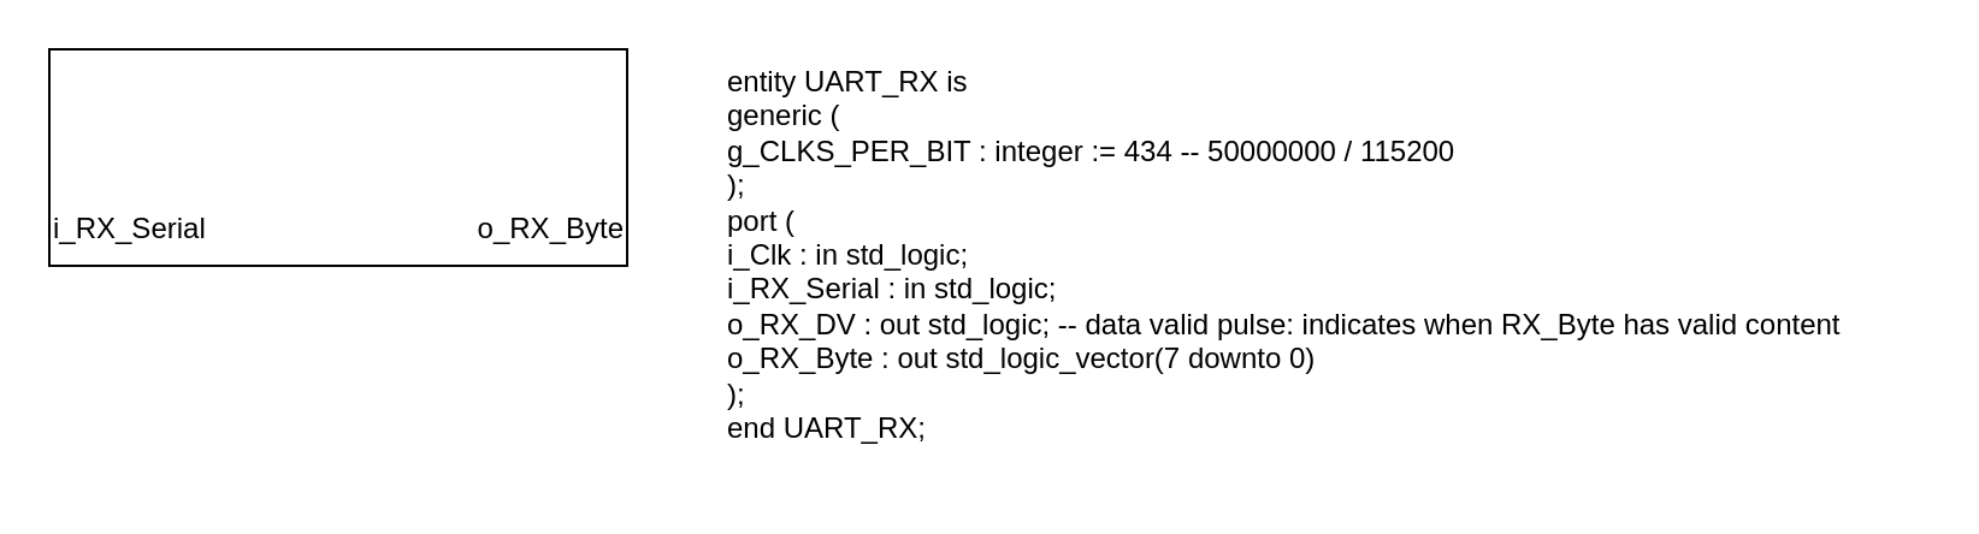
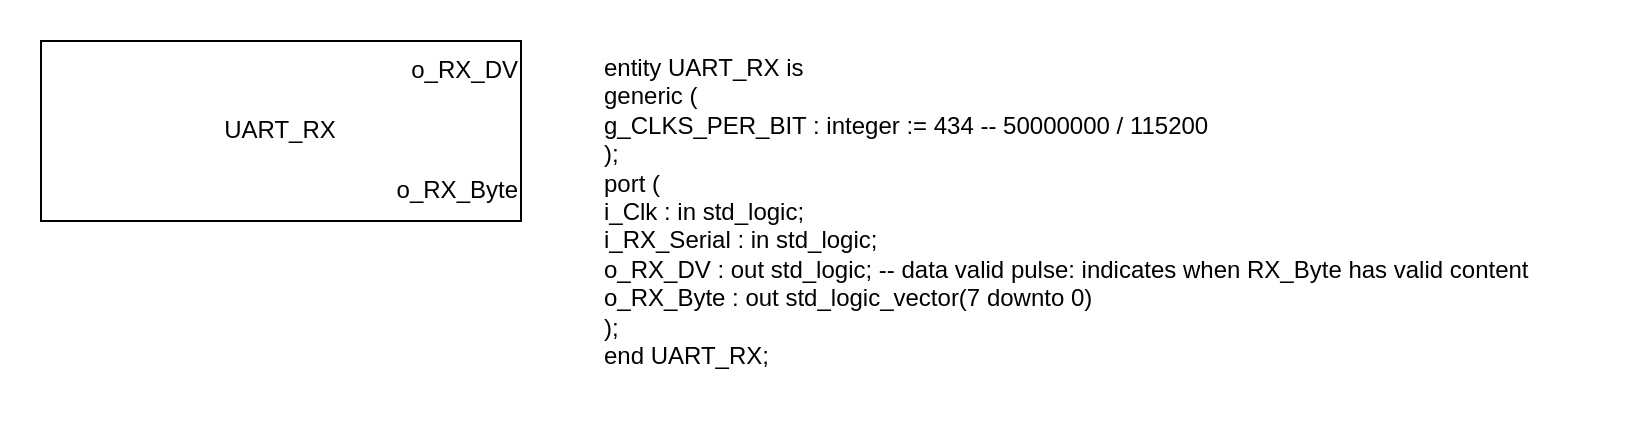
  <mxCell id="0" />
  <mxCell id="1" parent="0" />
  <mxCell id="2" value="" style="rounded=0;whiteSpace=wrap;html=1;" vertex="1" parent="1"><mxGeometry x="20" y="20" width="240" height="90" as="geometry" /></mxCell>
- <mxCell id="3" value="i_RX_Serial" style="text;html=1;align=left;verticalAlign=middle;resizable=0;points=[];autosize=1;strokeColor=none;fillColor=none;" vertex="1" parent="1"><mxGeometry x="20" y="80" width="90" height="30" as="geometry" /></mxCell>
+ <mxCell id="4" value="o_RX_DV" style="text;html=1;align=right;verticalAlign=middle;resizable=0;points=[];autosize=1;strokeColor=none;fillColor=none;" vertex="1" parent="1"><mxGeometry x="180" y="20" width="80" height="30" as="geometry" /></mxCell>
  <mxCell id="5" value="o_RX_Byte" style="text;html=1;align=right;verticalAlign=middle;resizable=0;points=[];autosize=1;strokeColor=none;fillColor=none;" vertex="1" parent="1"><mxGeometry x="180" y="80" width="80" height="30" as="geometry" /></mxCell>
+ <mxCell id="6" value="UART_RX" style="text;html=1;strokeColor=none;fillColor=none;align=center;verticalAlign=middle;whiteSpace=wrap;rounded=0;" vertex="1" parent="1"><mxGeometry x="110" y="50" width="60" height="30" as="geometry" /></mxCell>
  <mxCell id="7" value="entity UART_RX is&#10;  generic (&#10;    g_CLKS_PER_BIT : integer := 434 -- 50000000 / 115200&#10;    );&#10;  port (&#10;    i_Clk       : in  std_logic;&#10;    i_RX_Serial : in  std_logic;&#10;    o_RX_DV     : out std_logic; -- data valid pulse: indicates when RX_Byte has valid content&#10;    o_RX_Byte   : out std_logic_vector(7 downto 0)&#10;    );&#10;end UART_RX;" style="text;whiteSpace=wrap;html=1;" vertex="1" parent="1"><mxGeometry x="300" y="20" width="500" height="180" as="geometry" /></mxCell>
